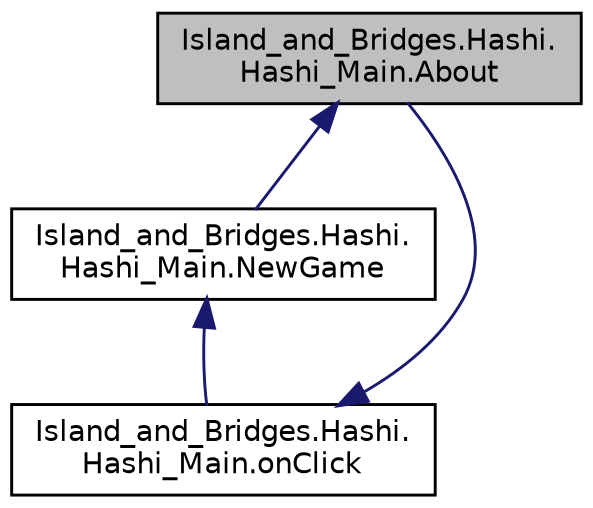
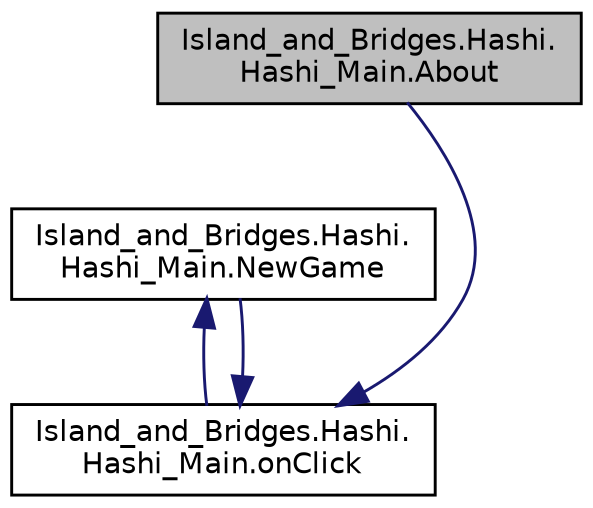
  digraph {
    rankdir=TB
    node [color=black fillcolor=white fontname=Helvetica fontsize=10 shape=record style=filled]
    edge [color=midnightblue dir=back fontname=Helvetica fontsize=10 labelfontname=Helvetica labelfontsize=10 style=solid]
    n1 [fillcolor=grey75 fontcolor=black height=0.2 label="Island_and_Bridges.Hashi.\lHashi_Main.About" width=0.4]
    n2 [height=0.2 label="Island_and_Bridges.Hashi.\lHashi_Main.onClick" width=0.4]
    n3 [height=0.2 label="Island_and_Bridges.Hashi.\lHashi_Main.NewGame" width=0.4]
    n2 -> n1
-   n1 -> n3
+   n2 -> n3
    n3 -> n2
  }
